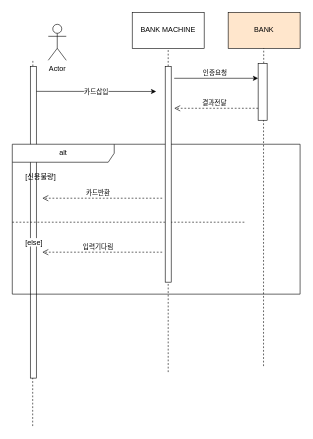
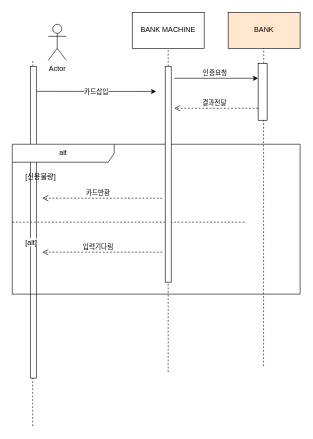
  <mxCell id="0" />
  <mxCell id="1" parent="0" />
  <mxCell id="2" value="Actor" style="shape=umlActor;verticalLabelPosition=bottom;verticalAlign=top;html=1;outlineConnect=0;" vertex="1" parent="1"><mxGeometry x="80" y="40" width="30" height="60" as="geometry" /></mxCell>
  <mxCell id="3" value="BANK MACHINE" style="rounded=0;whiteSpace=wrap;html=1;" vertex="1" parent="1"><mxGeometry x="220" y="20" width="120" height="60" as="geometry" /></mxCell>
  <mxCell id="4" value="BANK" style="rounded=0;whiteSpace=wrap;html=1;fillColor=#ffe6cc;" vertex="1" parent="1"><mxGeometry x="380" y="20" width="120" height="60" as="geometry" /></mxCell>
  <mxCell id="5" value="" style="endArrow=none;dashed=1;html=1;rounded=0;" edge="1" parent="1"><mxGeometry width="50" height="50" relative="1" as="geometry"><mxPoint x="54" y="710" as="sourcePoint" /><mxPoint x="54.29" y="100" as="targetPoint" /></mxGeometry></mxCell>
  <mxCell id="6" value="" style="endArrow=none;dashed=1;html=1;rounded=0;" edge="1" parent="1" source="17"><mxGeometry width="50" height="50" relative="1" as="geometry"><mxPoint x="280" y="510" as="sourcePoint" /><mxPoint x="280" y="80" as="targetPoint" /></mxGeometry></mxCell>
  <mxCell id="7" value="" style="endArrow=none;dashed=1;html=1;rounded=0;" edge="1" parent="1" source="18"><mxGeometry width="50" height="50" relative="1" as="geometry"><mxPoint x="439" y="340" as="sourcePoint" /><mxPoint x="439.29" y="80" as="targetPoint" /></mxGeometry></mxCell>
  <mxCell id="8" value="카드삽입" style="endArrow=classic;html=1;rounded=0;" edge="1" parent="1"><mxGeometry width="50" height="50" relative="1" as="geometry"><mxPoint x="60" y="151.79" as="sourcePoint" /><mxPoint x="260" y="152" as="targetPoint" /></mxGeometry></mxCell>
  <mxCell id="9" value="" style="html=1;points=[[0,0,0,0,5],[0,1,0,0,-5],[1,0,0,0,5],[1,1,0,0,-5]];perimeter=orthogonalPerimeter;outlineConnect=0;targetShapes=umlLifeline;portConstraint=eastwest;newEdgeStyle={&quot;curved&quot;:0,&quot;rounded&quot;:0};" vertex="1" parent="1"><mxGeometry x="50" y="110" width="10" height="520" as="geometry" /></mxCell>
  <mxCell id="10" value="alt" style="shape=umlFrame;whiteSpace=wrap;html=1;pointerEvents=0;recursiveResize=0;container=1;collapsible=0;width=170;" vertex="1" parent="1"><mxGeometry x="20" y="240" width="480" height="250" as="geometry" /></mxCell>
  <mxCell id="11" value="[신용불량]" style="text;html=1;" vertex="1" parent="10"><mxGeometry width="100" height="20" relative="1" as="geometry"><mxPoint x="20" y="40" as="offset" /></mxGeometry></mxCell>
- <mxCell id="12" value="[else]" style="line;strokeWidth=1;dashed=1;labelPosition=center;verticalLabelPosition=bottom;align=left;verticalAlign=top;spacingLeft=20;spacingTop=15;html=1;whiteSpace=wrap;" vertex="1" parent="10"><mxGeometry y="125" width="390" height="10" as="geometry" /></mxCell>
+ <mxCell id="12" value="[alt]" style="line;strokeWidth=1;dashed=1;labelPosition=center;verticalLabelPosition=bottom;align=left;verticalAlign=top;spacingLeft=20;spacingTop=15;html=1;whiteSpace=wrap;" vertex="1" parent="10"><mxGeometry y="125" width="390" height="10" as="geometry" /></mxCell>
  <mxCell id="13" value="" style="html=1;verticalAlign=bottom;endArrow=open;dashed=1;endSize=8;curved=0;rounded=0;" edge="1" parent="10"><mxGeometry x="-1" y="180" relative="1" as="geometry"><mxPoint x="250" y="180" as="sourcePoint" /><mxPoint x="50" y="180" as="targetPoint" /><mxPoint x="100" y="-30" as="offset" /></mxGeometry></mxCell>
  <mxCell id="14" value="입력기다림" style="edgeLabel;html=1;align=center;verticalAlign=middle;resizable=0;points=[];" vertex="1" connectable="0" parent="13"><mxGeometry x="0.13" y="1" relative="1" as="geometry"><mxPoint x="5" y="-11" as="offset" /></mxGeometry></mxCell>
  <mxCell id="15" value="" style="html=1;verticalAlign=bottom;endArrow=open;dashed=1;endSize=8;curved=0;rounded=0;" edge="1" parent="10"><mxGeometry x="-1" y="180" relative="1" as="geometry"><mxPoint x="250" y="90" as="sourcePoint" /><mxPoint x="50" y="90" as="targetPoint" /><mxPoint x="100" y="-30" as="offset" /></mxGeometry></mxCell>
  <mxCell id="16" value="카드반환" style="edgeLabel;html=1;align=center;verticalAlign=middle;resizable=0;points=[];" vertex="1" connectable="0" parent="15"><mxGeometry x="0.13" y="1" relative="1" as="geometry"><mxPoint x="5" y="-11" as="offset" /></mxGeometry></mxCell>
  <mxCell id="17" value="" style="html=1;points=[[0,0,0,0,5],[0,1,0,0,-5],[1,0,0,0,5],[1,1,0,0,-5]];perimeter=orthogonalPerimeter;outlineConnect=0;targetShapes=umlLifeline;portConstraint=eastwest;newEdgeStyle={&quot;curved&quot;:0,&quot;rounded&quot;:0};" vertex="1" parent="1"><mxGeometry x="275" y="110" width="10" height="360" as="geometry" /></mxCell>
  <mxCell id="18" value="" style="html=1;points=[[0,0,0,0,5],[0,1,0,0,-5],[1,0,0,0,5],[1,1,0,0,-5]];perimeter=orthogonalPerimeter;outlineConnect=0;targetShapes=umlLifeline;portConstraint=eastwest;newEdgeStyle={&quot;curved&quot;:0,&quot;rounded&quot;:0};" vertex="1" parent="1"><mxGeometry x="430" y="105" width="15" height="95" as="geometry" /></mxCell>
  <mxCell id="19" value="" style="endArrow=none;dashed=1;html=1;rounded=0;" edge="1" parent="1" target="17"><mxGeometry width="50" height="50" relative="1" as="geometry"><mxPoint x="280" y="620" as="sourcePoint" /><mxPoint x="280" y="80" as="targetPoint" /></mxGeometry></mxCell>
  <mxCell id="20" value="" style="endArrow=none;dashed=1;html=1;rounded=0;" edge="1" parent="1" target="18"><mxGeometry width="50" height="50" relative="1" as="geometry"><mxPoint x="439" y="610" as="sourcePoint" /><mxPoint x="439.29" y="80" as="targetPoint" /></mxGeometry></mxCell>
  <mxCell id="21" value="" style="endArrow=classic;html=1;rounded=0;" edge="1" parent="1" target="18"><mxGeometry width="50" height="50" relative="1" as="geometry"><mxPoint x="290" y="130" as="sourcePoint" /><mxPoint x="440" y="130" as="targetPoint" /></mxGeometry></mxCell>
  <mxCell id="22" value="인증요청" style="edgeLabel;html=1;align=center;verticalAlign=middle;resizable=0;points=[];" vertex="1" connectable="0" parent="21"><mxGeometry x="0.206" y="3" relative="1" as="geometry"><mxPoint x="-17" y="-7" as="offset" /></mxGeometry></mxCell>
  <mxCell id="23" value="" style="html=1;verticalAlign=bottom;endArrow=open;dashed=1;endSize=8;curved=0;rounded=0;" edge="1" parent="1"><mxGeometry x="-1" y="180" relative="1" as="geometry"><mxPoint x="430" y="180" as="sourcePoint" /><mxPoint x="290" y="180" as="targetPoint" /><mxPoint x="100" y="-30" as="offset" /></mxGeometry></mxCell>
  <mxCell id="24" value="결과전달" style="edgeLabel;html=1;align=center;verticalAlign=middle;resizable=0;points=[];" vertex="1" connectable="0" parent="23"><mxGeometry x="0.13" y="1" relative="1" as="geometry"><mxPoint x="5" y="-11" as="offset" /></mxGeometry></mxCell>
